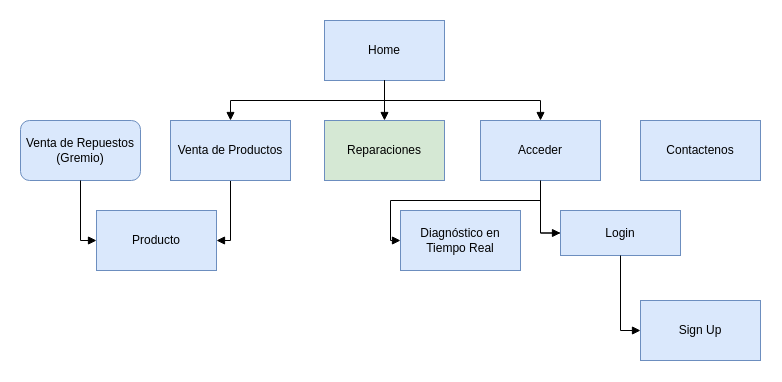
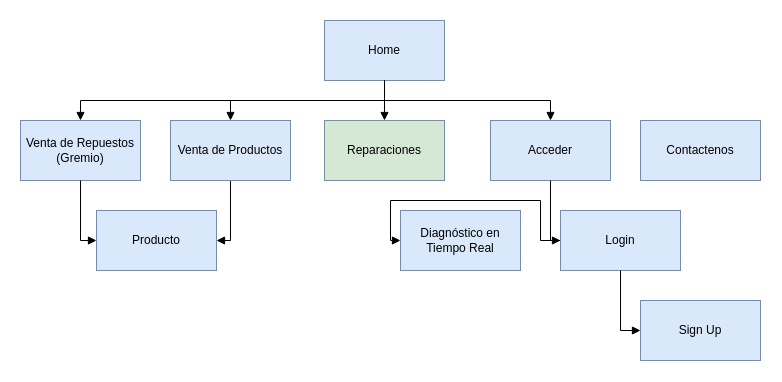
  <mxCell id="0" />
  <mxCell id="1" parent="0" />
  <mxCell id="2" value="Home" style="rounded=0;whiteSpace=wrap;html=1;fillColor=#dae8fc;strokeColor=#6c8ebf;" parent="1" vertex="1"><mxGeometry x="324" y="20" width="120" height="60" as="geometry" /></mxCell>
- <mxCell id="3" value="Acceder" style="rounded=0;whiteSpace=wrap;html=1;fillColor=#dae8fc;strokeColor=#6c8ebf;" parent="1" vertex="1"><mxGeometry x="480" y="120" width="120" height="60" as="geometry" /></mxCell>
+ <mxCell id="3" value="Acceder" style="rounded=0;whiteSpace=wrap;html=1;fillColor=#dae8fc;strokeColor=#6c8ebf;" parent="1" vertex="1"><mxGeometry x="490" y="120" width="120" height="60" as="geometry" /></mxCell>
  <mxCell id="4" value="Sign Up" style="rounded=0;whiteSpace=wrap;html=1;fillColor=#dae8fc;strokeColor=#6c8ebf;" parent="1" vertex="1"><mxGeometry x="640" y="300" width="120" height="60" as="geometry" /></mxCell>
  <mxCell id="5" value="" style="endArrow=none;html=1;shadow=0;strokeColor=#000000;entryX=0.5;entryY=1;entryDx=0;entryDy=0;exitX=0.5;exitY=0;exitDx=0;exitDy=0;edgeStyle=orthogonalEdgeStyle;rounded=0;startArrow=block;startFill=1;" parent="1" source="3" target="2" edge="1"><mxGeometry width="50" height="50" relative="1" as="geometry"><mxPoint x="340" y="130" as="sourcePoint" /><mxPoint x="380" y="80" as="targetPoint" /></mxGeometry></mxCell>
  <mxCell id="6" value="Reparaciones" style="rounded=0;whiteSpace=wrap;html=1;fillColor=#d5e8d4;strokeColor=#6c8ebf;" parent="1" vertex="1"><mxGeometry x="324" y="120" width="120" height="60" as="geometry" /></mxCell>
  <mxCell id="7" value="" style="endArrow=none;html=1;shadow=0;strokeColor=#000000;entryX=0.5;entryY=1;entryDx=0;entryDy=0;exitX=0.5;exitY=0;exitDx=0;exitDy=0;edgeStyle=orthogonalEdgeStyle;startArrow=block;startFill=1;" parent="1" source="6" target="2" edge="1"><mxGeometry width="50" height="50" relative="1" as="geometry"><mxPoint x="150" y="170" as="sourcePoint" /><mxPoint x="200" y="120" as="targetPoint" /></mxGeometry></mxCell>
  <mxCell id="8" value="Venta de Productos" style="rounded=0;whiteSpace=wrap;html=1;" parent="1" vertex="1"><mxGeometry x="170" y="120" width="120" height="60" as="geometry" /></mxCell>
  <mxCell id="9" value="Diagnóstico en Tiempo Real" style="rounded=0;whiteSpace=wrap;html=1;fillColor=#dae8fc;strokeColor=#6c8ebf;" parent="1" vertex="1"><mxGeometry x="400" y="210" width="120" height="60" as="geometry" /></mxCell>
  <mxCell id="10" value="" style="endArrow=none;html=1;shadow=0;strokeColor=#000000;exitX=0;exitY=0.5;exitDx=0;exitDy=0;rounded=0;edgeStyle=orthogonalEdgeStyle;startArrow=block;startFill=1;" parent="1" source="9" target="14" edge="1"><mxGeometry width="50" height="50" relative="1" as="geometry"><mxPoint x="260" y="230" as="sourcePoint" /><mxPoint x="310" y="180" as="targetPoint" /></mxGeometry></mxCell>
  <mxCell id="11" value="" style="endArrow=none;html=1;shadow=0;strokeColor=#000000;entryX=0.5;entryY=1;entryDx=0;entryDy=0;exitX=0.5;exitY=0;exitDx=0;exitDy=0;edgeStyle=orthogonalEdgeStyle;rounded=0;startArrow=block;startFill=1;" parent="1" source="8" target="2" edge="1"><mxGeometry width="50" height="50" relative="1" as="geometry"><mxPoint x="220" y="90" as="sourcePoint" /><mxPoint x="240" y="80" as="targetPoint" /></mxGeometry></mxCell>
- <mxCell id="12" value="Venta de Repuestos&lt;br&gt;(Gremio)" style="whiteSpace=wrap;html=1;fillColor=#dae8fc;strokeColor=#6c8ebf;rounded=1;" parent="1" vertex="1"><mxGeometry x="20" y="120" width="120" height="60" as="geometry" /></mxCell>
- <mxCell id="14" value="Login" style="rounded=0;whiteSpace=wrap;html=1;fillColor=#dae8fc;strokeColor=#6c8ebf;" parent="1" vertex="1"><mxGeometry x="560" y="210" width="120" height="45" as="geometry" /></mxCell>
+ <mxCell id="12" value="Venta de Repuestos&lt;br&gt;(Gremio)" style="rounded=0;whiteSpace=wrap;html=1;fillColor=#dae8fc;strokeColor=#6c8ebf;" parent="1" vertex="1"><mxGeometry x="20" y="120" width="120" height="60" as="geometry" /></mxCell>
+ <mxCell id="13" value="" style="endArrow=none;html=1;shadow=0;strokeColor=#000000;entryX=0.5;entryY=1;entryDx=0;entryDy=0;exitX=0.5;exitY=0;exitDx=0;exitDy=0;rounded=0;edgeStyle=orthogonalEdgeStyle;elbow=vertical;startArrow=block;startFill=1;" parent="1" source="12" target="2" edge="1"><mxGeometry width="50" height="50" relative="1" as="geometry"><mxPoint x="150" y="100" as="sourcePoint" /><mxPoint x="200" y="50" as="targetPoint" /></mxGeometry></mxCell>
+ <mxCell id="14" value="Login" style="rounded=0;whiteSpace=wrap;html=1;fillColor=#dae8fc;strokeColor=#6c8ebf;" parent="1" vertex="1"><mxGeometry x="560" y="210" width="120" height="60" as="geometry" /></mxCell>
  <mxCell id="15" value="" style="endArrow=none;html=1;shadow=0;strokeColor=#000000;entryX=0.5;entryY=1;entryDx=0;entryDy=0;exitX=0;exitY=0.5;exitDx=0;exitDy=0;rounded=0;edgeStyle=orthogonalEdgeStyle;startArrow=block;startFill=1;" parent="1" source="14" target="3" edge="1"><mxGeometry width="50" height="50" relative="1" as="geometry"><mxPoint x="470" y="380" as="sourcePoint" /><mxPoint x="520" y="330" as="targetPoint" /></mxGeometry></mxCell>
  <mxCell id="16" value="" style="endArrow=none;html=1;shadow=0;strokeColor=#000000;entryX=0.5;entryY=1;entryDx=0;entryDy=0;exitX=0;exitY=0.5;exitDx=0;exitDy=0;edgeStyle=orthogonalEdgeStyle;rounded=0;startArrow=block;startFill=1;" parent="1" source="4" target="14" edge="1"><mxGeometry width="50" height="50" relative="1" as="geometry"><mxPoint x="500" y="350" as="sourcePoint" /><mxPoint x="550" y="300" as="targetPoint" /></mxGeometry></mxCell>
  <mxCell id="17" value="Contactenos" style="rounded=0;whiteSpace=wrap;html=1;fillColor=#dae8fc;strokeColor=#6c8ebf;" parent="1" vertex="1"><mxGeometry x="640" y="120" width="120" height="60" as="geometry" /></mxCell>
  <mxCell id="18" value="Producto" style="rounded=0;whiteSpace=wrap;html=1;fillColor=#dae8fc;strokeColor=#6c8ebf;" vertex="1" parent="1"><mxGeometry x="96" y="210" width="120" height="60" as="geometry" /></mxCell>
  <mxCell id="19" value="" style="endArrow=none;html=1;entryX=0.5;entryY=1;entryDx=0;entryDy=0;exitX=1;exitY=0.5;exitDx=0;exitDy=0;strokeColor=#000000;rounded=0;edgeStyle=orthogonalEdgeStyle;startArrow=block;startFill=1;" edge="1" parent="1" source="18" target="8"><mxGeometry width="50" height="50" relative="1" as="geometry"><mxPoint x="236" y="330" as="sourcePoint" /><mxPoint x="286" y="280" as="targetPoint" /></mxGeometry></mxCell>
  <mxCell id="20" value="" style="endArrow=none;html=1;entryX=0.5;entryY=1;entryDx=0;entryDy=0;exitX=0;exitY=0.5;exitDx=0;exitDy=0;rounded=0;edgeStyle=orthogonalEdgeStyle;startArrow=block;startFill=1;" edge="1" parent="1" source="18" target="12"><mxGeometry width="50" height="50" relative="1" as="geometry"><mxPoint x="96" y="390" as="sourcePoint" /><mxPoint x="146" y="330" as="targetPoint" /></mxGeometry></mxCell>
  <mxCell id="21" value="Venta de Productos" style="rounded=0;whiteSpace=wrap;html=1;fillColor=#dae8fc;strokeColor=#6c8ebf;" vertex="1" parent="1"><mxGeometry x="170" y="120" width="120" height="60" as="geometry" /></mxCell>
